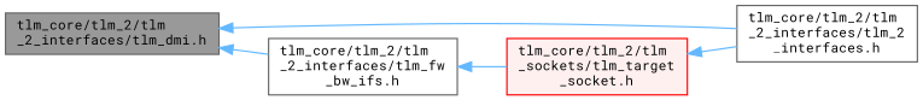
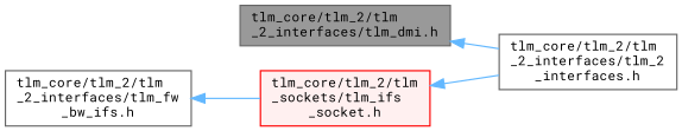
  digraph {
    fontname="Roboto Mono"
    rankdir=LR
    node [color=grey40 fillcolor=white fontname="Roboto Mono" fontsize=10 shape=box style=filled]
    edge [color=steelblue1 dir=back fontname="Roboto Mono" fontsize=10 labelfontname=FreeSans labelfontsize=10 style=solid]
    n1 [color=gray40 fillcolor=grey60 fontcolor=black height=0.2 label="tlm_core/tlm_2/tlm\l_2_interfaces/tlm_dmi.h" width=0.4]
    n2 [height=0.2 label="tlm_core/tlm_2/tlm\l_2_interfaces/tlm_2\l_interfaces.h" width=0.4]
    n3 [height=0.2 label="tlm_core/tlm_2/tlm\l_2_interfaces/tlm_fw\l_bw_ifs.h" width=0.4]
-   n4 [color=red fillcolor="#FFF0F0" height=0.2 label="tlm_core/tlm_2/tlm\l_sockets/tlm_target\l_socket.h" width=0.4]
+   n4 [color=red fillcolor="#FFF0F0" height=0.2 label="tlm_core/tlm_2/tlm\l_sockets/tlm_ifs\l_socket.h" width=0.4]
    n1 -> n2
-   n1 -> n3
    n3 -> n4
    n4 -> n2
  }
